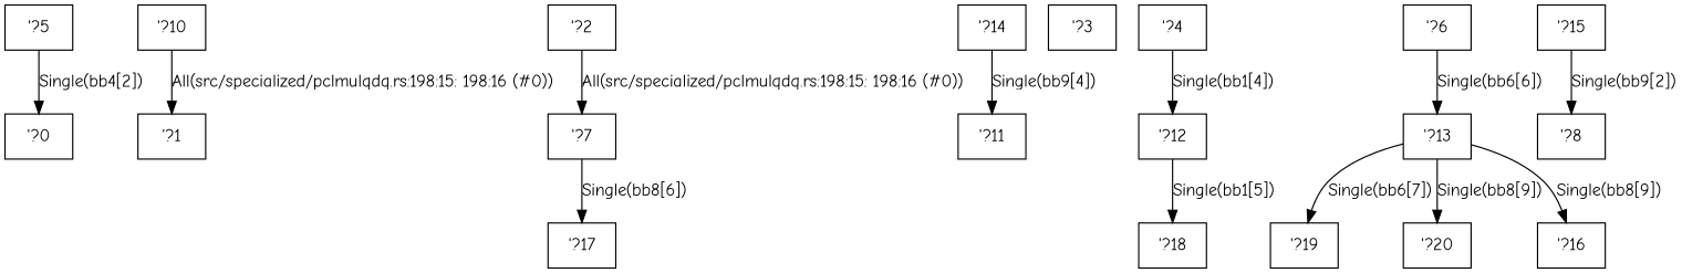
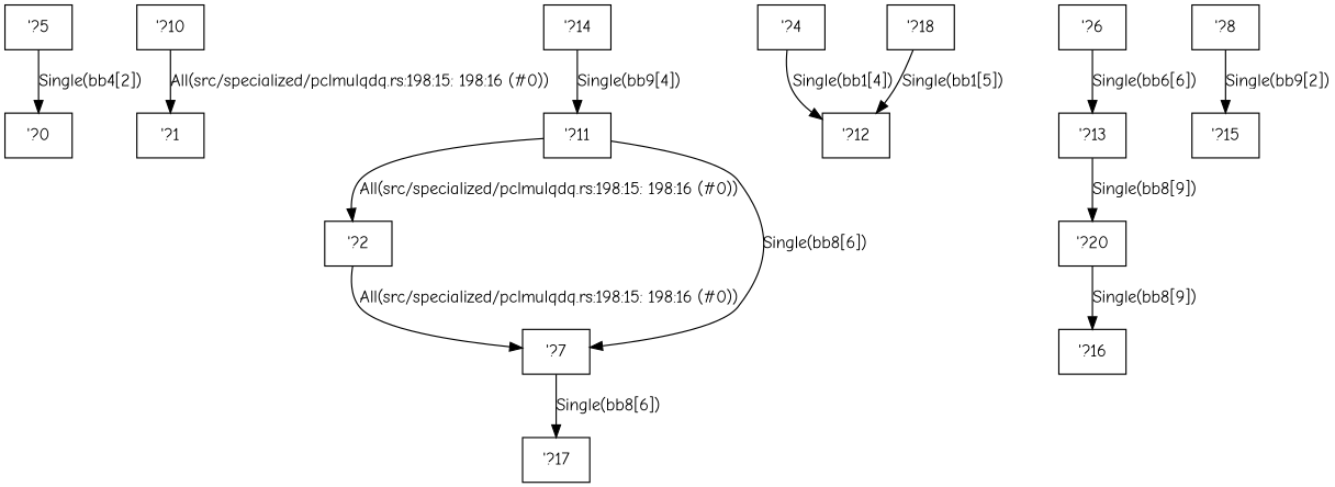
  digraph {
    fontname="Comic Neue"
    node [fontname="Comic Neue" shape=box]
    edge [fontname="Comic Neue"]
    n1 [label="\'?0"]
    n2 [label="\'?1"]
    n3 [label="\'?10"]
    n4 [label="\'?2"]
    n5 [label="\'?7"]
    n6 [label="\'?11"]
-   n7 [label="\'?3"]
    n8 [label="\'?4"]
    n9 [label="\'?12"]
    n10 [label="\'?18"]
    n11 [label="\'?5"]
    n12 [label="\'?6"]
    n13 [label="\'?13"]
-   n14 [label="\'?19"]
    n15 [label="\'?20"]
    n16 [label="\'?17"]
    n17 [label="\'?8"]
    n18 [label="\'?15"]
    n19 [label="\'?14"]
    n20 [label="\'?16"]
    n3 -> n2 [label="All(src/specialized/pclmulqdq.rs:198:15: 198:16 (#0))"]
    n4 -> n5 [label="All(src/specialized/pclmulqdq.rs:198:15: 198:16 (#0))"]
    n5 -> n16 [label="Single(bb8[6])"]
+   n6 -> n4 [label="All(src/specialized/pclmulqdq.rs:198:15: 198:16 (#0))"]
+   n6 -> n5 [label="Single(bb8[6])"]
    n8 -> n9 [label="Single(bb1[4])"]
-   n9 -> n10 [label="Single(bb1[5])"]
+   n10 -> n9 [label="Single(bb1[5])"]
    n11 -> n1 [label="Single(bb4[2])"]
    n12 -> n13 [label="Single(bb6[6])"]
-   n13 -> n14 [label="Single(bb6[7])"]
    n13 -> n15 [label="Single(bb8[9])"]
-   n13 -> n20 [label="Single(bb8[9])"]
-   n18 -> n17 [label="Single(bb9[2])"]
+   n15 -> n20 [label="Single(bb8[9])"]
+   n17 -> n18 [label="Single(bb9[2])"]
    n19 -> n6 [label="Single(bb9[4])"]
  }
